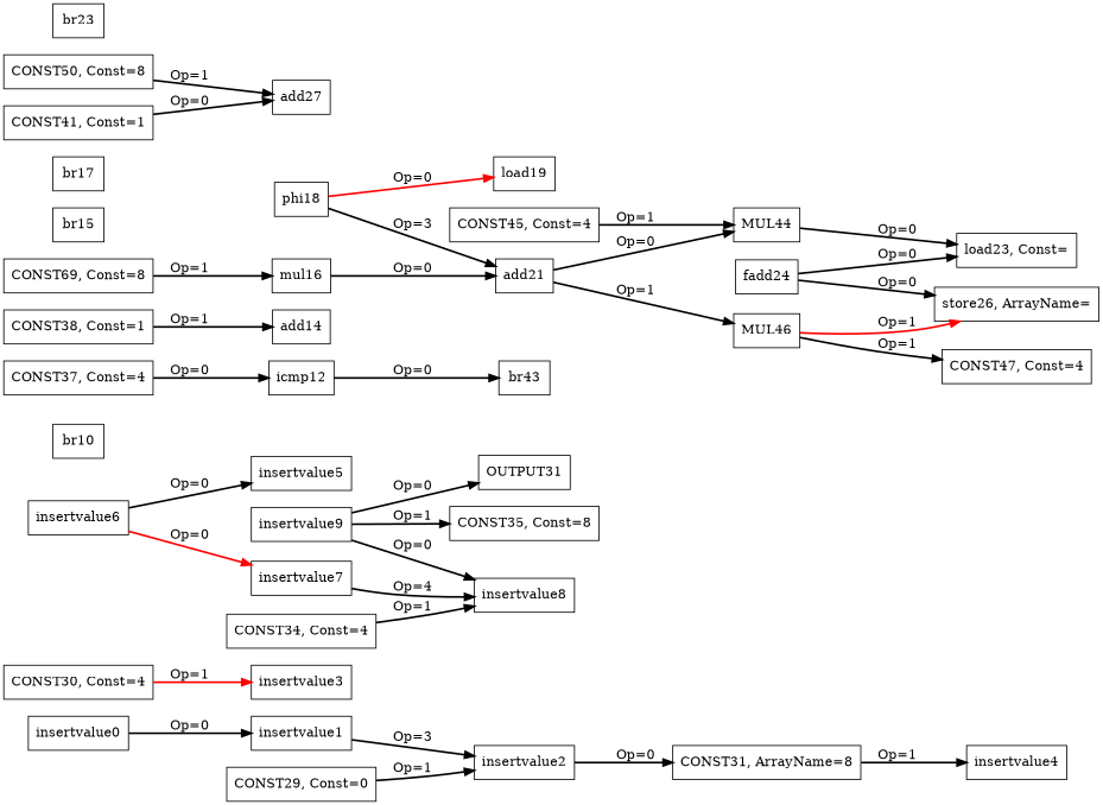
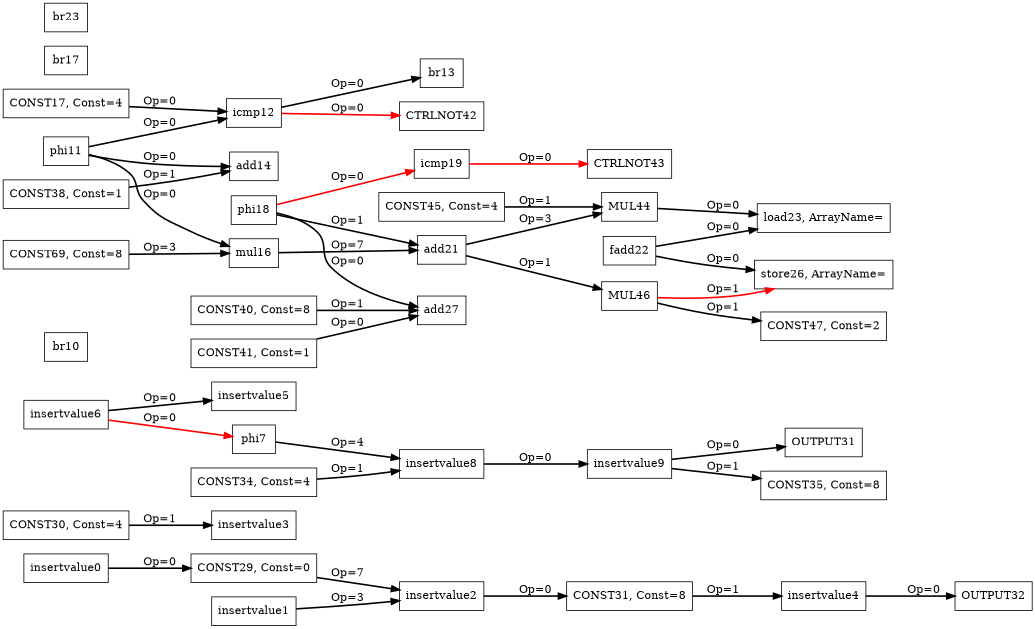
  digraph {
    rankdir=LR
    node [color=black shape=box]
    edge [color=black style=bold]
    n1 [label=insertvalue0]
    n2 [label=insertvalue1]
    n3 [label=insertvalue2]
-   n4 [label="CONST31, ArrayName=8"]
+   n4 [label="CONST31, Const=8"]
    n5 [label=insertvalue3]
    n6 [label=insertvalue4]
+   n7 [label=OUTPUT32]
    n8 [label=insertvalue5]
    n9 [label=insertvalue6]
-   n10 [label=insertvalue7]
+   n10 [label=phi7]
    n11 [label=insertvalue8]
    n12 [label=insertvalue9]
    n13 [label=OUTPUT31]
    n14 [label="CONST35, Const=8"]
    n15 [label=br10]
+   n16 [label=phi11]
    n17 [label=icmp12]
    n18 [label=add14]
    n19 [label=mul16]
-   n20 [label=br43]
+   n20 [label=br13]
+   n21 [label=CTRLNOT42]
    n22 [label=add21]
-   n23 [label=br15]
    n24 [label=MUL44]
    n25 [label=MUL46]
    n26 [label=br17]
    n27 [label=phi18]
-   n28 [label=load19]
+   n28 [label=icmp19]
    n29 [label=add27]
-   n31 [label="load23, Const="]
+   n30 [label=CTRLNOT43]
+   n31 [label="load23, ArrayName="]
    n32 [label="store26, ArrayName="]
-   n33 [label="CONST47, Const=4"]
-   n34 [label=fadd24]
+   n33 [label="CONST47, Const=2"]
+   n34 [label=fadd22]
    n35 [label=br23]
    n36 [label="CONST29, Const=0"]
    n37 [label="CONST30, Const=4"]
    n38 [label="CONST34, Const=4"]
-   n39 [label="CONST37, Const=4"]
+   n39 [label="CONST17, Const=4"]
    n40 [label="CONST38, Const=1"]
    n41 [label="CONST69, Const=8"]
-   n42 [label="CONST50, Const=8"]
+   n42 [label="CONST40, Const=8"]
    n43 [label="CONST41, Const=1"]
    n44 [label="CONST45, Const=4"]
-   n1 -> n2 [label="Op=0"]
+   n1 -> n36 [label="Op=0"]
    n2 -> n3 [label="Op=3"]
    n3 -> n4 [label="Op=0"]
    n4 -> n6 [label="Op=1"]
+   n6 -> n7 [label="Op=0"]
    n9 -> n8 [label="Op=0"]
    n9 -> n10 [color=red label="Op=0"]
    n10 -> n11 [label="Op=4"]
-   n12 -> n11 [label="Op=0"]
+   n11 -> n12 [label="Op=0"]
    n12 -> n13 [label="Op=0"]
    n12 -> n14 [label="Op=1"]
+   n16 -> n17 [label="Op=0"]
+   n16 -> n18 [label="Op=0"]
+   n16 -> n19 [label="Op=0"]
    n17 -> n20 [label="Op=0"]
-   n19 -> n22 [label="Op=0"]
-   n22 -> n24 [label="Op=0"]
+   n17 -> n21 [color=red label="Op=0"]
+   n19 -> n22 [label="Op=7"]
+   n22 -> n24 [label="Op=3"]
    n22 -> n25 [label="Op=1"]
    n24 -> n31 [label="Op=0"]
    n25 -> n32 [color=red label="Op=1"]
    n25 -> n33 [label="Op=1"]
-   n27 -> n22 [label="Op=3"]
+   n27 -> n22 [label="Op=1"]
    n27 -> n28 [color=red label="Op=0"]
+   n27 -> n29 [label="Op=0"]
+   n28 -> n30 [color=red label="Op=0"]
    n34 -> n31 [label="Op=0"]
    n34 -> n32 [label="Op=0"]
-   n36 -> n3 [label="Op=1"]
-   n37 -> n5 [color=red label="Op=1"]
+   n36 -> n3 [label="Op=7"]
+   n37 -> n5 [label="Op=1"]
    n38 -> n11 [label="Op=1"]
    n39 -> n17 [label="Op=0"]
    n40 -> n18 [label="Op=1"]
-   n41 -> n19 [label="Op=1"]
+   n41 -> n19 [label="Op=3"]
    n42 -> n29 [label="Op=1"]
    n43 -> n29 [label="Op=0"]
    n44 -> n24 [label="Op=1"]
  }
